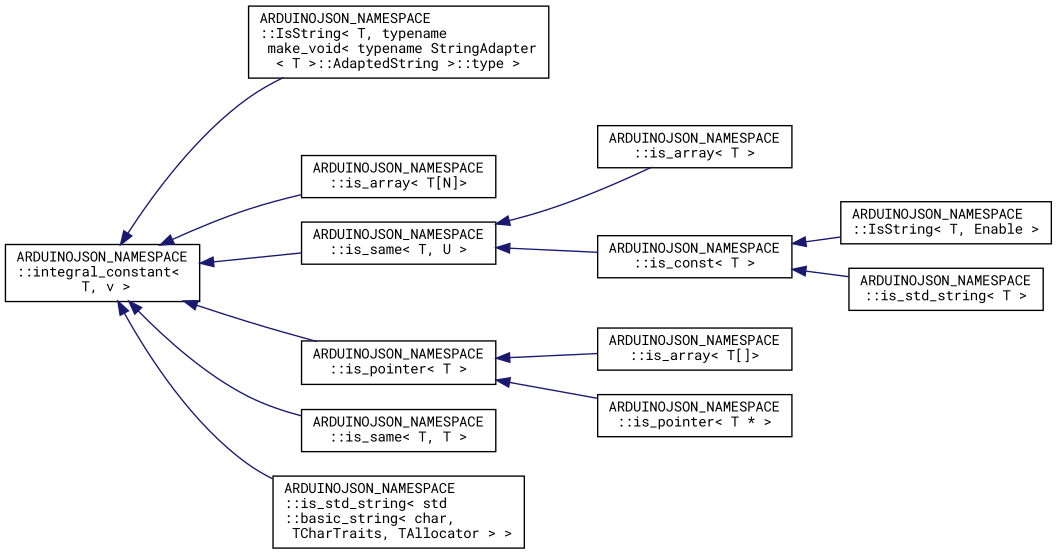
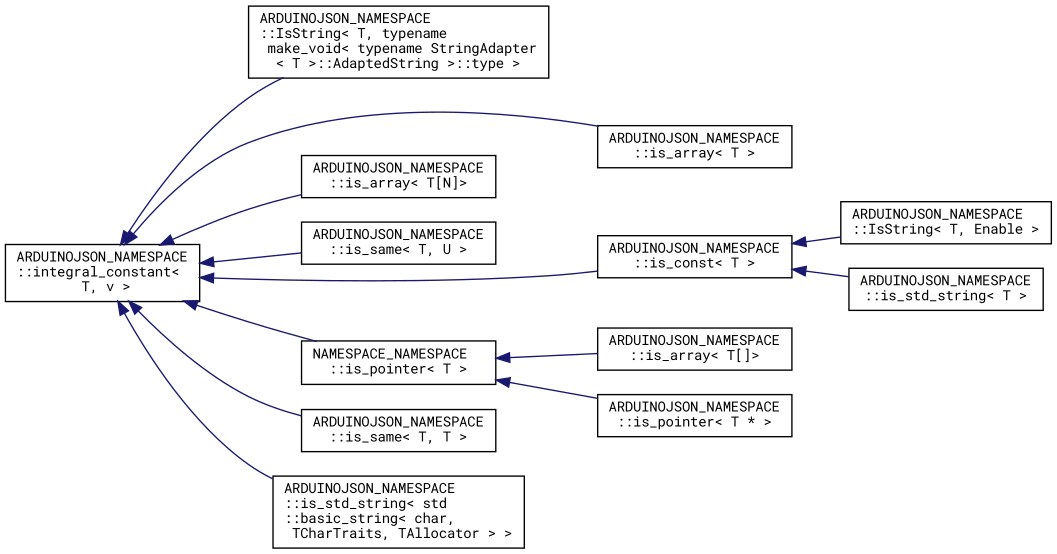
  digraph {
    fontname="Roboto Mono"
    rankdir=LR
    node [color=black fillcolor=white fontname="Roboto Mono" fontsize=10 shape=record style=filled]
    edge [color=midnightblue dir=back fontname="Roboto Mono" fontsize=10 labelfontname=Helvetica labelfontsize=10 style=solid]
    n1 [height=0.2 label="ARDUINOJSON_NAMESPACE\l::integral_constant\<\l T, v \>" width=0.4]
    n2 [height=0.2 label="ARDUINOJSON_NAMESPACE\l::IsString\< T, typename\l make_void\< typename StringAdapter\l\< T \>::AdaptedString \>::type \>" width=0.4]
    n3 [height=0.2 label="ARDUINOJSON_NAMESPACE\l::is_array\< T \>" width=0.4]
    n4 [height=0.2 label="ARDUINOJSON_NAMESPACE\l::is_array\< T[N]\>" width=0.4]
    n5 [height=0.2 label="ARDUINOJSON_NAMESPACE\l::is_const\< T \>" width=0.4]
-   n6 [height=0.2 label="ARDUINOJSON_NAMESPACE\l::is_pointer\< T \>" width=0.4]
+   n6 [height=0.2 label="NAMESPACE_NAMESPACE\l::is_pointer\< T \>" width=0.4]
    n7 [height=0.2 label="ARDUINOJSON_NAMESPACE\l::is_same\< T, U \>" width=0.4]
    n8 [height=0.2 label="ARDUINOJSON_NAMESPACE\l::is_same\< T, T \>" width=0.4]
    n9 [height=0.2 label="ARDUINOJSON_NAMESPACE\l::is_std_string\< std\l::basic_string\< char,\l TCharTraits, TAllocator \> \>" width=0.4]
    n10 [height=0.2 label="ARDUINOJSON_NAMESPACE\l::IsString\< T, Enable \>" width=0.4]
    n11 [height=0.2 label="ARDUINOJSON_NAMESPACE\l::is_array\< T[]\>" width=0.4]
    n12 [height=0.2 label="ARDUINOJSON_NAMESPACE\l::is_std_string\< T \>" width=0.4]
    n13 [height=0.2 label="ARDUINOJSON_NAMESPACE\l::is_pointer\< T * \>" width=0.4]
    n1 -> n2
-   n7 -> n3
+   n1 -> n3
    n1 -> n4
-   n7 -> n5
+   n1 -> n5
    n1 -> n6
    n1 -> n7
    n1 -> n8
    n1 -> n9
    n5 -> n10
    n5 -> n12
    n6 -> n11
    n6 -> n13
  }
